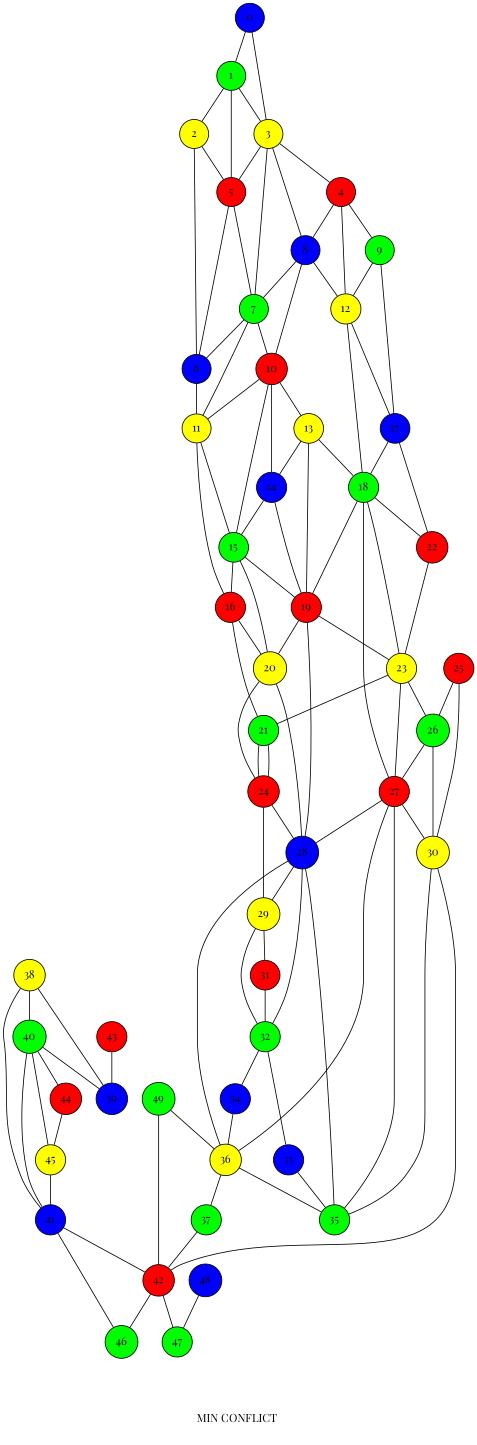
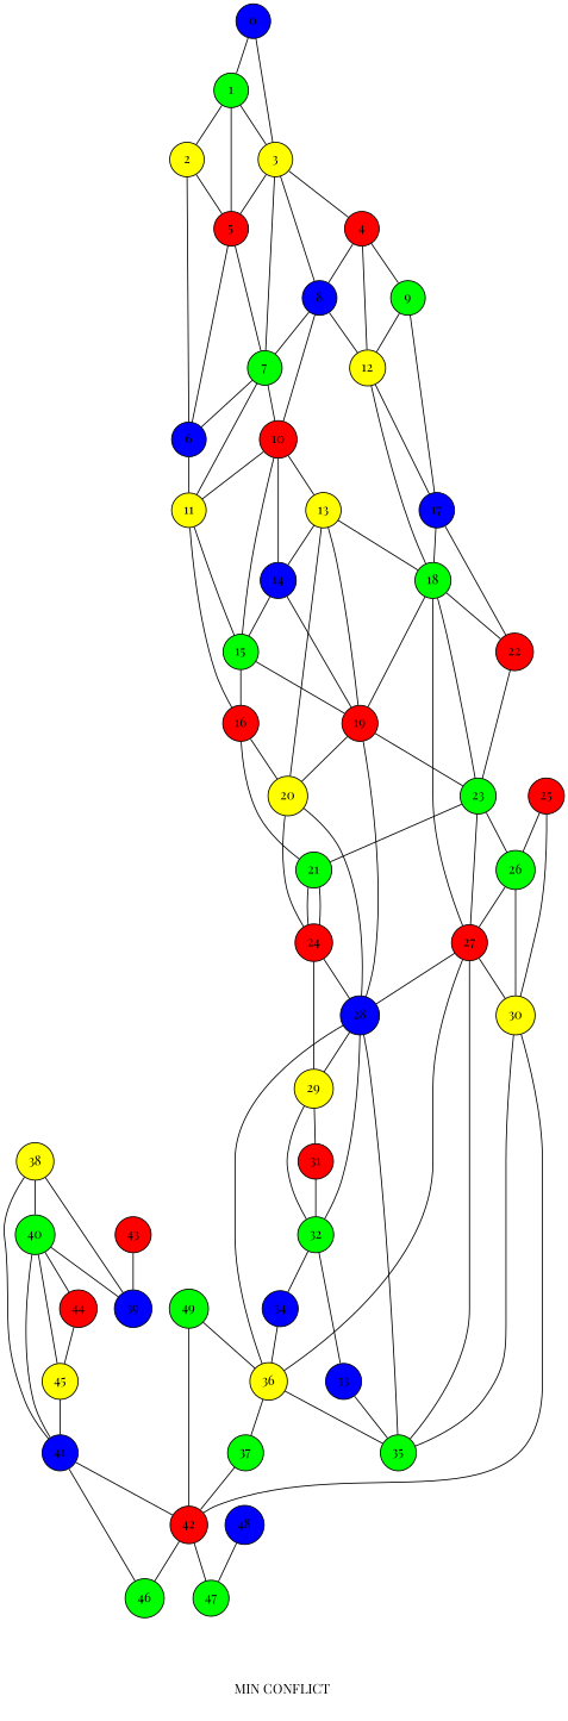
  graph {
    fontname="Playfair Display"
    label="\n\n\n\n MIN CONFLICT  \n\n"
    node [fillcolor=green fontname="Playfair Display" shape=circle style=filled]
    edge [fontname="Playfair Display"]
    0 [fillcolor=blue]
    1
    3 [fillcolor=yellow]
    2 [fillcolor=yellow]
    5 [fillcolor=red]
    4 [fillcolor=red]
    8 [fillcolor=blue]
    7
    6 [fillcolor=blue]
    9
    12 [fillcolor=yellow]
    10 [fillcolor=red]
    11 [fillcolor=yellow]
    15
    16 [fillcolor=red]
    17 [fillcolor=blue]
    18
    13 [fillcolor=yellow]
    14 [fillcolor=blue]
    22 [fillcolor=red]
    19 [fillcolor=red]
-   23 [fillcolor=yellow]
+   23
    27 [fillcolor=red]
    20 [fillcolor=yellow]
    21
    28 [fillcolor=blue]
    24 [fillcolor=red]
    26
    30 [fillcolor=yellow]
    35
    36 [fillcolor=yellow]
    29 [fillcolor=yellow]
    32
    42 [fillcolor=red]
    37
    31 [fillcolor=red]
    33 [fillcolor=blue]
    34 [fillcolor=blue]
    25 [fillcolor=red]
    46
    47
    43 [fillcolor=red]
    39 [fillcolor=blue]
    38 [fillcolor=yellow]
    40
    41 [fillcolor=blue]
    44 [fillcolor=red]
    45 [fillcolor=yellow]
    49
    48 [fillcolor=blue]
    0 -- 1
    0 -- 3
    1 -- 3
    1 -- 2
    1 -- 5
    3 -- 5
    3 -- 4
    3 -- 8
    3 -- 7
    2 -- 5
    2 -- 6
    5 -- 7
    5 -- 6
    4 -- 8
    4 -- 9
    4 -- 12
    8 -- 7
    8 -- 12
    8 -- 10
    7 -- 6
    7 -- 10
    7 -- 11
    6 -- 11
    9 -- 12
    9 -- 17
    12 -- 17
    12 -- 18
    10 -- 11
    10 -- 15
    10 -- 13
    10 -- 14
    11 -- 15
    11 -- 16
    15 -- 16
    15 -- 19
-   15 -- 20
+   13 -- 20
    16 -- 20
    16 -- 21
    17 -- 18
    17 -- 22
    18 -- 22
    18 -- 19
    18 -- 23
    18 -- 27
    13 -- 18
    13 -- 14
    13 -- 19
    14 -- 15
    14 -- 19
    22 -- 23
    19 -- 23
    19 -- 20
    19 -- 28
    23 -- 27
    23 -- 21
    23 -- 26
    27 -- 28
    27 -- 30
    27 -- 35
    27 -- 36
    20 -- 28
    20 -- 24
    21 -- 24
    21 -- 24
    28 -- 35
    28 -- 36
    28 -- 29
    28 -- 32
    24 -- 28
    24 -- 29
    26 -- 27
    26 -- 30
    30 -- 35
    30 -- 42
    36 -- 35
    36 -- 37
    29 -- 32
    29 -- 31
    32 -- 33
    32 -- 34
    42 -- 46
    42 -- 47
    37 -- 42
    31 -- 32
    33 -- 35
    34 -- 36
    25 -- 26
    25 -- 30
    43 -- 39
    38 -- 39
    38 -- 40
    38 -- 41
    40 -- 39
    40 -- 41
    40 -- 44
    40 -- 45
    41 -- 42
    41 -- 46
    44 -- 45
    45 -- 41
    49 -- 36
    49 -- 42
    48 -- 47
  }
